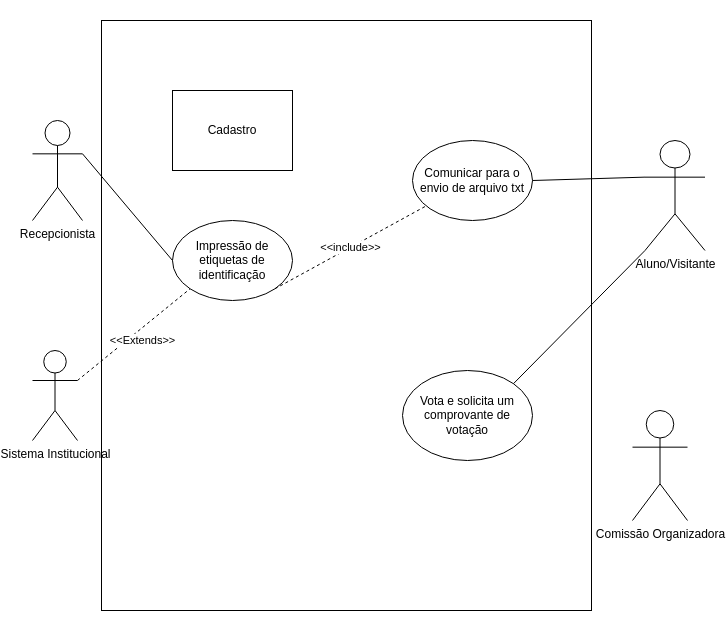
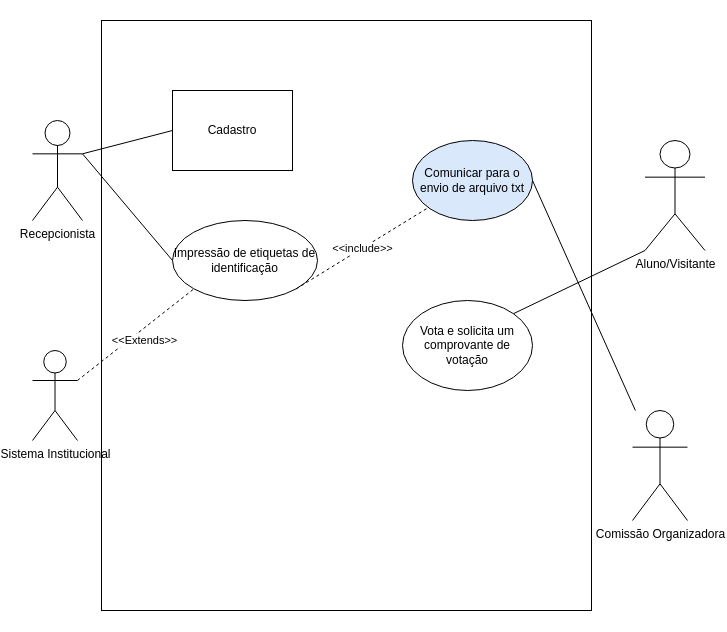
  <mxCell id="0" />
  <mxCell id="1" parent="0" />
  <mxCell id="2" value="" style="rounded=0;whiteSpace=wrap;html=1;" vertex="1" parent="1"><mxGeometry x="89" y="20" width="490" height="590" as="geometry" /></mxCell>
  <mxCell id="3" value="&lt;div&gt;Recepcionista&lt;/div&gt;" style="shape=umlActor;verticalLabelPosition=bottom;verticalAlign=top;html=1;outlineConnect=0;" vertex="1" parent="1"><mxGeometry x="20" y="120" width="50" height="100" as="geometry" /></mxCell>
  <mxCell id="4" value="Aluno/Visitante" style="shape=umlActor;verticalLabelPosition=bottom;verticalAlign=top;html=1;outlineConnect=0;" vertex="1" parent="1"><mxGeometry x="632.5" y="140" width="60" height="110" as="geometry" /></mxCell>
  <mxCell id="5" value="Cadastro" style="whiteSpace=wrap;html=1;rounded=0;" vertex="1" parent="1"><mxGeometry x="160" y="90" width="120" height="80" as="geometry" /></mxCell>
- <mxCell id="6" value="Impressão de etiquetas de identificação" style="ellipse;whiteSpace=wrap;html=1;" vertex="1" parent="1"><mxGeometry x="160" y="220" width="120" height="80" as="geometry" /></mxCell>
+ <mxCell id="6" value="Impressão de etiquetas de identificação" style="ellipse;whiteSpace=wrap;html=1;" vertex="1" parent="1"><mxGeometry x="160" y="220" width="145" height="80" as="geometry" /></mxCell>
  <mxCell id="7" value="Sistema Institucional" style="shape=umlActor;verticalLabelPosition=bottom;verticalAlign=top;html=1;outlineConnect=0;" vertex="1" parent="1"><mxGeometry x="20" y="350" width="45" height="90" as="geometry" /></mxCell>
+ <mxCell id="8" value="" style="endArrow=none;html=1;exitX=1;exitY=0.333;exitDx=0;exitDy=0;exitPerimeter=0;entryX=0;entryY=0.5;entryDx=0;entryDy=0;" edge="1" parent="1" source="3" target="5"><mxGeometry width="50" height="50" relative="1" as="geometry"><mxPoint x="80" y="155" as="sourcePoint" /><mxPoint x="130" y="105" as="targetPoint" /></mxGeometry></mxCell>
  <mxCell id="9" value="" style="endArrow=none;html=1;exitX=1;exitY=0.333;exitDx=0;exitDy=0;exitPerimeter=0;entryX=0;entryY=0.5;entryDx=0;entryDy=0;" edge="1" parent="1" source="3" target="6"><mxGeometry width="50" height="50" relative="1" as="geometry"><mxPoint x="110" y="200" as="sourcePoint" /><mxPoint x="160" y="150" as="targetPoint" /></mxGeometry></mxCell>
- <mxCell id="10" value="&lt;div&gt;Comunicar para o envio de arquivo txt&lt;/div&gt;" style="ellipse;whiteSpace=wrap;html=1;" vertex="1" parent="1"><mxGeometry x="400" y="140" width="120" height="80" as="geometry" /></mxCell>
- <mxCell id="11" value="" style="endArrow=none;html=1;entryX=0;entryY=0.333;entryDx=0;entryDy=0;entryPerimeter=0;exitX=1;exitY=0.5;exitDx=0;exitDy=0;" edge="1" parent="1" source="10" target="4"><mxGeometry width="50" height="50" relative="1" as="geometry"><mxPoint x="380" y="440" as="sourcePoint" /><mxPoint x="430" y="390" as="targetPoint" /></mxGeometry></mxCell>
+ <mxCell id="10" value="&lt;div&gt;Comunicar para o envio de arquivo txt&lt;/div&gt;" style="ellipse;whiteSpace=wrap;html=1;fillColor=#dae8fc;" vertex="1" parent="1"><mxGeometry x="400" y="140" width="120" height="80" as="geometry" /></mxCell>
+ <mxCell id="11" value="" style="endArrow=none;html=1;exitX=1;exitY=0.5;exitDx=0;exitDy=0;" edge="1" parent="1" source="10" target="14"><mxGeometry width="50" height="50" relative="1" as="geometry"><mxPoint x="380" y="440" as="sourcePoint" /><mxPoint x="430" y="390" as="targetPoint" /></mxGeometry></mxCell>
  <mxCell id="12" value="&amp;lt;&amp;lt;include&amp;gt;&amp;gt;" style="endArrow=none;dashed=1;html=1;exitX=1;exitY=1;exitDx=0;exitDy=0;" edge="1" parent="1" source="6" target="10"><mxGeometry width="50" height="50" relative="1" as="geometry"><mxPoint x="380" y="440" as="sourcePoint" /><mxPoint x="430" y="390" as="targetPoint" /></mxGeometry></mxCell>
  <mxCell id="13" value="&amp;lt;&amp;lt;Extends&amp;gt;&amp;gt;" style="endArrow=none;dashed=1;html=1;exitX=1;exitY=0.333;exitDx=0;exitDy=0;exitPerimeter=0;entryX=0;entryY=1;entryDx=0;entryDy=0;" edge="1" parent="1" source="7" target="6"><mxGeometry x="0.042" y="-10" width="50" height="50" relative="1" as="geometry"><mxPoint x="380" y="440" as="sourcePoint" /><mxPoint x="430" y="390" as="targetPoint" /><mxPoint as="offset" /></mxGeometry></mxCell>
  <mxCell id="14" value="Comissão Organizadora" style="shape=umlActor;verticalLabelPosition=bottom;verticalAlign=top;html=1;outlineConnect=0;" vertex="1" parent="1"><mxGeometry x="620" y="410" width="55" height="110" as="geometry" /></mxCell>
- <mxCell id="15" value="Vota e solicita um comprovante de votação" style="ellipse;whiteSpace=wrap;html=1;" vertex="1" parent="1"><mxGeometry x="390" y="370" width="130" height="90" as="geometry" /></mxCell>
+ <mxCell id="15" value="Vota e solicita um comprovante de votação" style="ellipse;whiteSpace=wrap;html=1;" vertex="1" parent="1"><mxGeometry x="390" y="300" width="130" height="90" as="geometry" /></mxCell>
  <mxCell id="16" value="" style="endArrow=none;html=1;exitX=1;exitY=0;exitDx=0;exitDy=0;entryX=0;entryY=1;entryDx=0;entryDy=0;entryPerimeter=0;" edge="1" parent="1" source="15" target="4"><mxGeometry width="50" height="50" relative="1" as="geometry"><mxPoint x="380" y="440" as="sourcePoint" /><mxPoint x="430" y="390" as="targetPoint" /></mxGeometry></mxCell>
